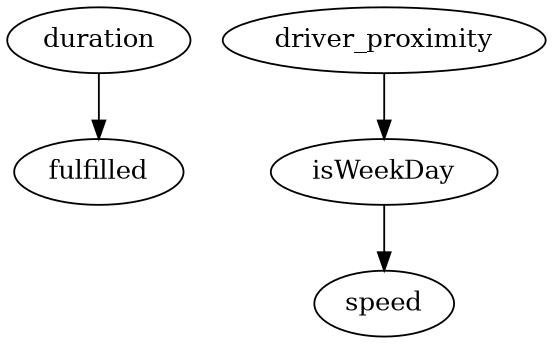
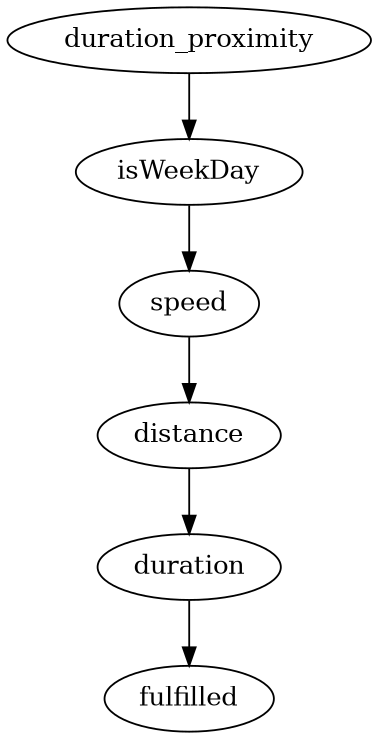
  strict digraph {
    edge [origin=unknown]
+   distance
    duration
    fulfilled
    isWeekDay
    speed
-   driver_proximity
+   driver_proximity [label=duration_proximity]
+   distance -> duration
    duration -> fulfilled
    isWeekDay -> speed
+   speed -> distance [origin=learned weight=17.002225711255335]
    driver_proximity -> isWeekDay
  }
